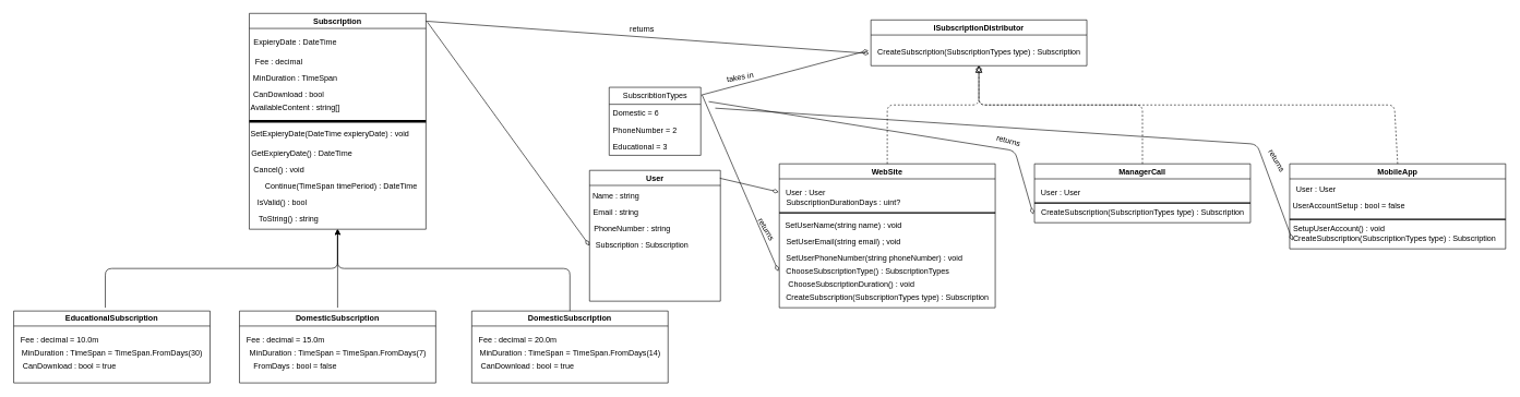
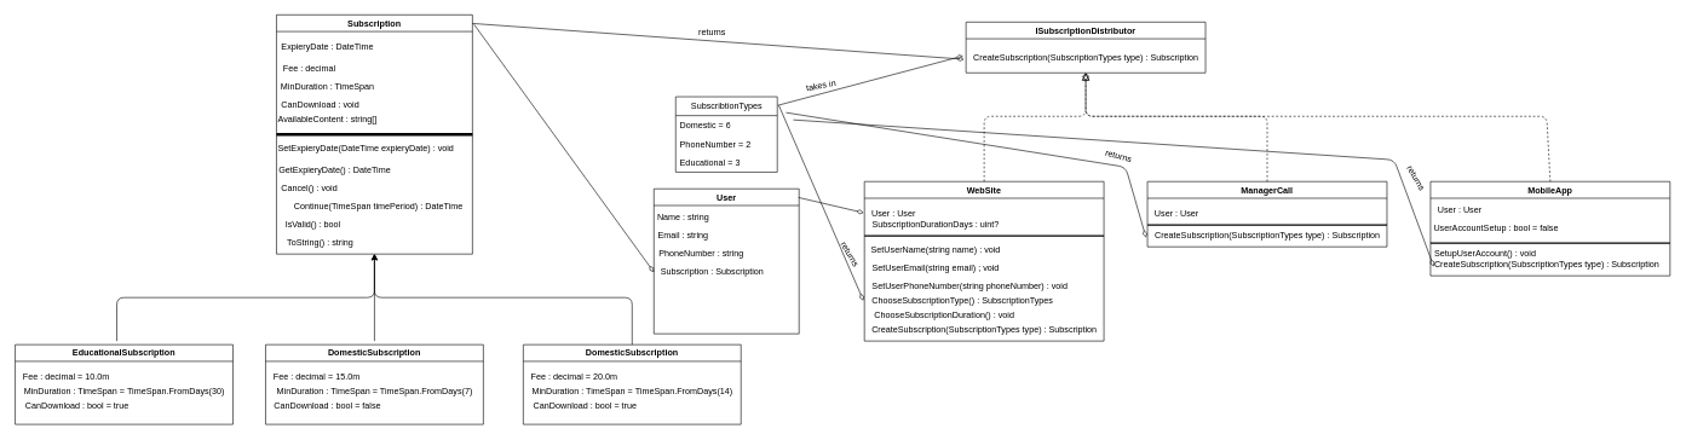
  <mxCell id="0" />
  <mxCell id="1" parent="0" />
  <mxCell id="2" value="Subscription" style="swimlane;whiteSpace=wrap;html=1;" vertex="1" parent="1"><mxGeometry x="380" y="20" width="270" height="330" as="geometry" /></mxCell>
  <mxCell id="3" value="Fee : decimal" style="text;html=1;align=center;verticalAlign=middle;resizable=0;points=[];autosize=1;strokeColor=none;fillColor=none;" vertex="1" parent="2"><mxGeometry x="-5" y="60" width="100" height="30" as="geometry" /></mxCell>
- <mxCell id="4" value="CanDownload : bool" style="text;html=1;align=center;verticalAlign=middle;resizable=0;points=[];autosize=1;strokeColor=none;fillColor=none;" vertex="1" parent="2"><mxGeometry x="-5" y="110" width="130" height="30" as="geometry" /></mxCell>
+ <mxCell id="4" value="CanDownload : void" style="text;html=1;align=center;verticalAlign=middle;resizable=0;points=[];autosize=1;strokeColor=none;fillColor=none;" vertex="1" parent="2"><mxGeometry x="-5" y="110" width="130" height="30" as="geometry" /></mxCell>
  <mxCell id="5" value="AvailableContent : string[]" style="text;html=1;align=center;verticalAlign=middle;resizable=0;points=[];autosize=1;strokeColor=none;fillColor=none;" vertex="1" parent="2"><mxGeometry x="-10" y="130" width="160" height="30" as="geometry" /></mxCell>
  <mxCell id="6" value="MinDuration : TimeSpan" style="text;html=1;align=center;verticalAlign=middle;resizable=0;points=[];autosize=1;strokeColor=none;fillColor=none;" vertex="1" parent="2"><mxGeometry x="-5" y="85" width="150" height="30" as="geometry" /></mxCell>
  <mxCell id="7" value="ExpieryDate : DateTime" style="text;html=1;align=center;verticalAlign=middle;resizable=0;points=[];autosize=1;strokeColor=none;fillColor=none;" vertex="1" parent="2"><mxGeometry x="-5" y="30" width="150" height="30" as="geometry" /></mxCell>
  <mxCell id="8" value="" style="line;strokeWidth=4;html=1;perimeter=backbonePerimeter;points=[];outlineConnect=0;" vertex="1" parent="2"><mxGeometry y="160" width="270" height="10" as="geometry" /></mxCell>
  <mxCell id="9" value="SetExpieryDate(DateTime expieryDate) : void" style="text;html=1;align=center;verticalAlign=middle;resizable=0;points=[];autosize=1;strokeColor=none;fillColor=none;" vertex="1" parent="2"><mxGeometry x="-12.5" y="170" width="270" height="30" as="geometry" /></mxCell>
  <mxCell id="10" value="GetExpieryDate() : DateTime" style="text;html=1;align=center;verticalAlign=middle;resizable=0;points=[];autosize=1;strokeColor=none;fillColor=none;" vertex="1" parent="2"><mxGeometry x="-10" y="200" width="180" height="30" as="geometry" /></mxCell>
  <mxCell id="11" value="Cancel() : void" style="text;html=1;align=center;verticalAlign=middle;resizable=0;points=[];autosize=1;strokeColor=none;fillColor=none;" vertex="1" parent="2"><mxGeometry x="-5" y="225" width="100" height="30" as="geometry" /></mxCell>
  <mxCell id="12" value="Continue(TimeSpan timePeriod) : DateTime" style="text;html=1;align=center;verticalAlign=middle;resizable=0;points=[];autosize=1;strokeColor=none;fillColor=none;" vertex="1" parent="2"><mxGeometry x="5" y="250" width="270" height="30" as="geometry" /></mxCell>
  <mxCell id="13" value="IsValid() : bool" style="text;html=1;align=center;verticalAlign=middle;resizable=0;points=[];autosize=1;strokeColor=none;fillColor=none;" vertex="1" parent="2"><mxGeometry y="275" width="100" height="30" as="geometry" /></mxCell>
  <mxCell id="14" value="ToString() : string" style="text;html=1;align=center;verticalAlign=middle;resizable=0;points=[];autosize=1;strokeColor=none;fillColor=none;" vertex="1" parent="2"><mxGeometry x="5" y="300" width="110" height="30" as="geometry" /></mxCell>
  <mxCell id="15" value="EducationalSubscription" style="swimlane;whiteSpace=wrap;html=1;" vertex="1" parent="1"><mxGeometry x="20" y="475" width="300" height="110" as="geometry" /></mxCell>
  <mxCell id="16" value="Fee : decimal = 10.0m" style="text;html=1;align=center;verticalAlign=middle;resizable=0;points=[];autosize=1;strokeColor=none;fillColor=none;" vertex="1" parent="15"><mxGeometry y="30" width="140" height="30" as="geometry" /></mxCell>
  <mxCell id="17" value="MinDuration : TimeSpan = TimeSpan.FromDays(30)" style="text;html=1;align=center;verticalAlign=middle;resizable=0;points=[];autosize=1;strokeColor=none;fillColor=none;" vertex="1" parent="15"><mxGeometry y="50" width="300" height="30" as="geometry" /></mxCell>
  <mxCell id="18" value="CanDownload : bool = true" style="text;html=1;align=center;verticalAlign=middle;resizable=0;points=[];autosize=1;strokeColor=none;fillColor=none;" vertex="1" parent="15"><mxGeometry y="70" width="170" height="30" as="geometry" /></mxCell>
  <mxCell id="19" value="DomesticSubscription" style="swimlane;whiteSpace=wrap;html=1;" vertex="1" parent="1"><mxGeometry x="365" y="475" width="300" height="110" as="geometry" /></mxCell>
  <mxCell id="20" value="Fee : decimal = 15.0m" style="text;html=1;align=center;verticalAlign=middle;resizable=0;points=[];autosize=1;strokeColor=none;fillColor=none;" vertex="1" parent="19"><mxGeometry y="30" width="140" height="30" as="geometry" /></mxCell>
  <mxCell id="21" value="MinDuration : TimeSpan = TimeSpan.FromDays(7)" style="text;html=1;align=center;verticalAlign=middle;resizable=0;points=[];autosize=1;strokeColor=none;fillColor=none;" vertex="1" parent="19"><mxGeometry x="5" y="50" width="290" height="30" as="geometry" /></mxCell>
- <mxCell id="22" value="FromDays : bool = false" style="text;html=1;align=center;verticalAlign=middle;resizable=0;points=[];autosize=1;strokeColor=none;fillColor=none;" vertex="1" parent="19"><mxGeometry y="70" width="170" height="30" as="geometry" /></mxCell>
+ <mxCell id="22" value="CanDownload : bool = false" style="text;html=1;align=center;verticalAlign=middle;resizable=0;points=[];autosize=1;strokeColor=none;fillColor=none;" vertex="1" parent="19"><mxGeometry y="70" width="170" height="30" as="geometry" /></mxCell>
  <mxCell id="23" value="DomesticSubscription" style="swimlane;whiteSpace=wrap;html=1;" vertex="1" parent="1"><mxGeometry x="720" y="475" width="300" height="110" as="geometry" /></mxCell>
  <mxCell id="24" value="Fee : decimal = 20.0m" style="text;html=1;align=center;verticalAlign=middle;resizable=0;points=[];autosize=1;strokeColor=none;fillColor=none;" vertex="1" parent="23"><mxGeometry y="30" width="140" height="30" as="geometry" /></mxCell>
  <mxCell id="25" value="MinDuration : TimeSpan = TimeSpan.FromDays(14)" style="text;html=1;align=center;verticalAlign=middle;resizable=0;points=[];autosize=1;strokeColor=none;fillColor=none;" vertex="1" parent="23"><mxGeometry y="50" width="300" height="30" as="geometry" /></mxCell>
  <mxCell id="26" value="CanDownload : bool = true" style="text;html=1;align=center;verticalAlign=middle;resizable=0;points=[];autosize=1;strokeColor=none;fillColor=none;" vertex="1" parent="23"><mxGeometry y="70" width="170" height="30" as="geometry" /></mxCell>
  <mxCell id="27" value="" style="endArrow=classic;html=1;entryX=0.5;entryY=1;entryDx=0;entryDy=0;" edge="1" parent="1" target="2"><mxGeometry width="50" height="50" relative="1" as="geometry"><mxPoint x="160" y="470" as="sourcePoint" /><mxPoint x="640" y="280" as="targetPoint" /><Array as="points"><mxPoint x="160" y="410" /><mxPoint x="515" y="410" /></Array></mxGeometry></mxCell>
  <mxCell id="28" value="" style="endArrow=classic;html=1;entryX=0.5;entryY=1;entryDx=0;entryDy=0;" edge="1" parent="1" target="2"><mxGeometry width="50" height="50" relative="1" as="geometry"><mxPoint x="515" y="470" as="sourcePoint" /><mxPoint x="640" y="280" as="targetPoint" /></mxGeometry></mxCell>
  <mxCell id="29" value="" style="endArrow=classic;html=1;exitX=0.5;exitY=0;exitDx=0;exitDy=0;entryX=0.5;entryY=1;entryDx=0;entryDy=0;" edge="1" parent="1" source="23" target="2"><mxGeometry width="50" height="50" relative="1" as="geometry"><mxPoint x="590" y="330" as="sourcePoint" /><mxPoint x="640" y="280" as="targetPoint" /><Array as="points"><mxPoint x="870" y="410" /><mxPoint x="515" y="410" /></Array></mxGeometry></mxCell>
  <mxCell id="30" value="SubscribtionTypes" style="swimlane;fontStyle=0;childLayout=stackLayout;horizontal=1;startSize=26;fillColor=none;horizontalStack=0;resizeParent=1;resizeParentMax=0;resizeLast=0;collapsible=1;marginBottom=0;html=1;" vertex="1" parent="1"><mxGeometry x="930" y="133" width="140" height="104" as="geometry" /></mxCell>
  <mxCell id="31" value="Domestic = 6" style="text;strokeColor=none;fillColor=none;align=left;verticalAlign=top;spacingLeft=4;spacingRight=4;overflow=hidden;rotatable=0;points=[[0,0.5],[1,0.5]];portConstraint=eastwest;whiteSpace=wrap;html=1;" vertex="1" parent="30"><mxGeometry y="26" width="140" height="26" as="geometry" /></mxCell>
  <mxCell id="32" value="PhoneNumber = 2" style="text;strokeColor=none;fillColor=none;align=left;verticalAlign=top;spacingLeft=4;spacingRight=4;overflow=hidden;rotatable=0;points=[[0,0.5],[1,0.5]];portConstraint=eastwest;whiteSpace=wrap;html=1;" vertex="1" parent="30"><mxGeometry y="52" width="140" height="26" as="geometry" /></mxCell>
  <mxCell id="33" value="Educational = 3" style="text;strokeColor=none;fillColor=none;align=left;verticalAlign=top;spacingLeft=4;spacingRight=4;overflow=hidden;rotatable=0;points=[[0,0.5],[1,0.5]];portConstraint=eastwest;whiteSpace=wrap;html=1;" vertex="1" parent="30"><mxGeometry y="78" width="140" height="26" as="geometry" /></mxCell>
  <mxCell id="34" value="WebSite" style="swimlane;" vertex="1" parent="1"><mxGeometry x="1190" y="250" width="330" height="220" as="geometry" /></mxCell>
  <mxCell id="35" value="CreateSubscription(SubscriptionTypes type) : Subscription" style="text;html=1;align=center;verticalAlign=middle;resizable=0;points=[];autosize=1;strokeColor=none;fillColor=none;" vertex="1" parent="34"><mxGeometry y="190" width="330" height="30" as="geometry" /></mxCell>
  <mxCell id="36" value="User : User" style="text;html=1;align=center;verticalAlign=middle;resizable=0;points=[];autosize=1;strokeColor=none;fillColor=none;" vertex="1" parent="34"><mxGeometry y="30" width="80" height="30" as="geometry" /></mxCell>
  <mxCell id="37" value="" style="line;strokeWidth=2;html=1;" vertex="1" parent="34"><mxGeometry y="70" width="330" height="10" as="geometry" /></mxCell>
  <mxCell id="38" value="SubscriptionDurationDays : uint?" style="text;html=1;align=center;verticalAlign=middle;resizable=0;points=[];autosize=1;strokeColor=none;fillColor=none;" vertex="1" parent="34"><mxGeometry x="-2" y="44" width="200" height="30" as="geometry" /></mxCell>
  <mxCell id="39" value="SetUserName(string name) : void" style="text;html=1;align=center;verticalAlign=middle;resizable=0;points=[];autosize=1;strokeColor=none;fillColor=none;" vertex="1" parent="34"><mxGeometry x="-2" y="80" width="200" height="30" as="geometry" /></mxCell>
  <mxCell id="40" value="SetUserEmail(string email) ; void" style="text;html=1;align=center;verticalAlign=middle;resizable=0;points=[];autosize=1;strokeColor=none;fillColor=none;" vertex="1" parent="34"><mxGeometry x="-2" y="105" width="200" height="30" as="geometry" /></mxCell>
  <mxCell id="41" value="SetUserPhoneNumber(string phoneNumber) : void" style="text;html=1;align=center;verticalAlign=middle;resizable=0;points=[];autosize=1;strokeColor=none;fillColor=none;" vertex="1" parent="34"><mxGeometry y="130" width="290" height="30" as="geometry" /></mxCell>
  <mxCell id="42" value="ChooseSubscriptionType() : SubscriptionTypes" style="text;html=1;align=center;verticalAlign=middle;resizable=0;points=[];autosize=1;strokeColor=none;fillColor=none;" vertex="1" parent="34"><mxGeometry y="150" width="270" height="30" as="geometry" /></mxCell>
  <mxCell id="43" value="ChooseSubscriptionDuration() : void" style="text;html=1;align=center;verticalAlign=middle;resizable=0;points=[];autosize=1;strokeColor=none;fillColor=none;" vertex="1" parent="34"><mxGeometry y="170" width="220" height="30" as="geometry" /></mxCell>
  <mxCell id="44" value="ISubscriptionDistributor" style="swimlane;startSize=23;" vertex="1" parent="1"><mxGeometry x="1330" y="30" width="330" height="70" as="geometry" /></mxCell>
  <mxCell id="45" value="CreateSubscription(SubscriptionTypes type) : Subscription" style="text;html=1;align=center;verticalAlign=middle;resizable=0;points=[];autosize=1;strokeColor=none;fillColor=none;" vertex="1" parent="44"><mxGeometry y="35" width="330" height="30" as="geometry" /></mxCell>
  <mxCell id="46" value="takes in" style="text;html=1;align=center;verticalAlign=middle;resizable=0;points=[];autosize=1;strokeColor=none;fillColor=none;rotation=-10;" vertex="1" parent="1"><mxGeometry x="1100" y="103" width="60" height="30" as="geometry" /></mxCell>
  <mxCell id="47" value="returns" style="text;html=1;align=center;verticalAlign=middle;resizable=0;points=[];autosize=1;strokeColor=none;fillColor=none;" vertex="1" parent="1"><mxGeometry x="950" y="30" width="60" height="30" as="geometry" /></mxCell>
  <mxCell id="48" value="User" style="swimlane;whiteSpace=wrap;html=1;" vertex="1" parent="1"><mxGeometry x="900" y="260" width="200" height="200" as="geometry" /></mxCell>
  <mxCell id="49" value="PhoneNumber : string" style="text;html=1;align=center;verticalAlign=middle;resizable=0;points=[];autosize=1;strokeColor=none;fillColor=none;" vertex="1" parent="48"><mxGeometry x="-5" y="75" width="140" height="30" as="geometry" /></mxCell>
  <mxCell id="50" value="Subscription : Subscription" style="text;html=1;align=center;verticalAlign=middle;resizable=0;points=[];autosize=1;strokeColor=none;fillColor=none;" vertex="1" parent="48"><mxGeometry x="-5" y="100" width="170" height="30" as="geometry" /></mxCell>
  <mxCell id="51" value="Name : string" style="text;html=1;align=center;verticalAlign=middle;resizable=0;points=[];autosize=1;strokeColor=none;fillColor=none;" vertex="1" parent="1"><mxGeometry x="895" y="285" width="90" height="30" as="geometry" /></mxCell>
  <mxCell id="52" value="Email : string" style="text;html=1;align=center;verticalAlign=middle;resizable=0;points=[];autosize=1;strokeColor=none;fillColor=none;" vertex="1" parent="1"><mxGeometry x="895" y="310" width="90" height="30" as="geometry" /></mxCell>
  <mxCell id="53" value="" style="endArrow=none;startArrow=diamondThin;endFill=0;startFill=0;html=1;verticalAlign=bottom;labelBackgroundColor=none;strokeWidth=1;startSize=8;endSize=8;entryX=1.008;entryY=0.04;entryDx=0;entryDy=0;entryPerimeter=0;" edge="1" parent="1" target="2"><mxGeometry width="160" relative="1" as="geometry"><mxPoint x="900" y="375" as="sourcePoint" /><mxPoint x="1130" y="420" as="targetPoint" /></mxGeometry></mxCell>
  <mxCell id="54" value="" style="endArrow=none;startArrow=diamondThin;endFill=0;startFill=0;html=1;verticalAlign=bottom;labelBackgroundColor=none;strokeWidth=1;startSize=8;endSize=8;exitX=-0.012;exitY=0.388;exitDx=0;exitDy=0;exitPerimeter=0;entryX=1.006;entryY=0.114;entryDx=0;entryDy=0;entryPerimeter=0;" edge="1" parent="1" source="45" target="30"><mxGeometry width="160" relative="1" as="geometry"><mxPoint x="970" y="390" as="sourcePoint" /><mxPoint x="1130" y="390" as="targetPoint" /></mxGeometry></mxCell>
  <mxCell id="55" value="" style="endArrow=none;startArrow=diamondThin;endFill=0;startFill=0;html=1;verticalAlign=bottom;labelBackgroundColor=none;strokeWidth=1;startSize=8;endSize=8;exitX=-0.008;exitY=0.545;exitDx=0;exitDy=0;exitPerimeter=0;entryX=0.999;entryY=0.036;entryDx=0;entryDy=0;entryPerimeter=0;" edge="1" parent="1" source="45" target="2"><mxGeometry width="160" relative="1" as="geometry"><mxPoint x="1336.04" y="86.64" as="sourcePoint" /><mxPoint x="1080.84" y="154.856" as="targetPoint" /></mxGeometry></mxCell>
  <mxCell id="56" value="" style="endArrow=none;startArrow=diamondThin;endFill=0;startFill=0;html=1;verticalAlign=bottom;labelBackgroundColor=none;strokeWidth=1;startSize=8;endSize=8;exitX=-0.011;exitY=0.437;exitDx=0;exitDy=0;exitPerimeter=0;entryX=0.996;entryY=0.06;entryDx=0;entryDy=0;entryPerimeter=0;" edge="1" parent="1" source="36" target="48"><mxGeometry width="160" relative="1" as="geometry"><mxPoint x="1346.04" y="96.64" as="sourcePoint" /><mxPoint x="1090.84" y="164.856" as="targetPoint" /></mxGeometry></mxCell>
  <mxCell id="57" value="" style="endArrow=none;startArrow=diamondThin;endFill=0;startFill=0;html=1;verticalAlign=bottom;labelBackgroundColor=none;strokeWidth=1;startSize=8;endSize=8;exitX=-0.005;exitY=0.476;exitDx=0;exitDy=0;exitPerimeter=0;entryX=1.015;entryY=0.114;entryDx=0;entryDy=0;entryPerimeter=0;" edge="1" parent="1" source="42" target="30"><mxGeometry width="160" relative="1" as="geometry"><mxPoint x="1199.12" y="303.11" as="sourcePoint" /><mxPoint x="1109.2" y="282" as="targetPoint" /></mxGeometry></mxCell>
  <mxCell id="58" value="returns" style="text;html=1;align=center;verticalAlign=middle;resizable=0;points=[];autosize=1;strokeColor=none;fillColor=none;rotation=60;" vertex="1" parent="1"><mxGeometry x="1140" y="335" width="60" height="30" as="geometry" /></mxCell>
  <mxCell id="59" value="ManagerCall" style="swimlane;whiteSpace=wrap;html=1;" vertex="1" parent="1"><mxGeometry x="1580" y="250" width="330" height="90" as="geometry" /></mxCell>
  <mxCell id="60" value="User : User" style="text;html=1;align=center;verticalAlign=middle;resizable=0;points=[];autosize=1;strokeColor=none;fillColor=none;" vertex="1" parent="59"><mxGeometry y="30" width="80" height="30" as="geometry" /></mxCell>
  <mxCell id="61" value="CreateSubscription(SubscriptionTypes type) : Subscription" style="text;html=1;align=center;verticalAlign=middle;resizable=0;points=[];autosize=1;strokeColor=none;fillColor=none;" vertex="1" parent="59"><mxGeometry y="60" width="330" height="30" as="geometry" /></mxCell>
  <mxCell id="62" value="" style="line;strokeWidth=2;html=1;" vertex="1" parent="1"><mxGeometry x="1580" y="305" width="330" height="10" as="geometry" /></mxCell>
  <mxCell id="63" value="" style="endArrow=none;startArrow=diamondThin;endFill=0;startFill=0;html=1;verticalAlign=bottom;labelBackgroundColor=none;strokeWidth=1;startSize=8;endSize=8;entryX=1.015;entryY=0.114;entryDx=0;entryDy=0;entryPerimeter=0;exitX=-0.006;exitY=0.575;exitDx=0;exitDy=0;exitPerimeter=0;" edge="1" parent="1" source="61"><mxGeometry width="160" relative="1" as="geometry"><mxPoint x="1570" y="320" as="sourcePoint" /><mxPoint x="1082.1" y="154.856" as="targetPoint" /><Array as="points"><mxPoint x="1550" y="230" /></Array></mxGeometry></mxCell>
  <mxCell id="64" value="returns" style="text;html=1;align=center;verticalAlign=middle;resizable=0;points=[];autosize=1;strokeColor=none;fillColor=none;rotation=15;" vertex="1" parent="1"><mxGeometry x="1510" y="200" width="60" height="30" as="geometry" /></mxCell>
  <mxCell id="65" value="MobileApp" style="swimlane;whiteSpace=wrap;html=1;" vertex="1" parent="1"><mxGeometry x="1970" y="250" width="330" height="130" as="geometry" /></mxCell>
  <mxCell id="66" value="User : User" style="text;html=1;align=center;verticalAlign=middle;resizable=0;points=[];autosize=1;strokeColor=none;fillColor=none;" vertex="1" parent="65"><mxGeometry y="25" width="80" height="30" as="geometry" /></mxCell>
  <mxCell id="67" value="CreateSubscription(SubscriptionTypes type) : Subscription" style="text;html=1;align=center;verticalAlign=middle;resizable=0;points=[];autosize=1;strokeColor=none;fillColor=none;" vertex="1" parent="65"><mxGeometry x="-5" y="100" width="330" height="30" as="geometry" /></mxCell>
  <mxCell id="68" value="" style="line;strokeWidth=2;html=1;" vertex="1" parent="65"><mxGeometry y="80" width="330" height="10" as="geometry" /></mxCell>
  <mxCell id="69" value="UserAccountSetup : bool = false" style="text;html=1;align=center;verticalAlign=middle;resizable=0;points=[];autosize=1;strokeColor=none;fillColor=none;" vertex="1" parent="65"><mxGeometry x="-10" y="50" width="200" height="30" as="geometry" /></mxCell>
  <mxCell id="70" value="SetupUserAccount() : void" style="text;html=1;align=center;verticalAlign=middle;resizable=0;points=[];autosize=1;strokeColor=none;fillColor=none;" vertex="1" parent="65"><mxGeometry x="-5" y="85" width="160" height="30" as="geometry" /></mxCell>
  <mxCell id="71" value="" style="endArrow=none;startArrow=diamondThin;endFill=0;startFill=0;html=1;verticalAlign=bottom;labelBackgroundColor=none;strokeWidth=1;startSize=8;endSize=8;entryX=1.015;entryY=0.114;entryDx=0;entryDy=0;entryPerimeter=0;exitX=0.059;exitY=1.075;exitDx=0;exitDy=0;exitPerimeter=0;" edge="1" parent="1" source="70"><mxGeometry width="160" relative="1" as="geometry"><mxPoint x="1588.02" y="337.25" as="sourcePoint" /><mxPoint x="1092.1" y="164.856" as="targetPoint" /><Array as="points"><mxPoint x="1920" y="220" /></Array></mxGeometry></mxCell>
  <mxCell id="72" value="returns" style="text;html=1;align=center;verticalAlign=middle;resizable=0;points=[];autosize=1;strokeColor=none;fillColor=none;rotation=60;" vertex="1" parent="1"><mxGeometry x="1920" y="230" width="60" height="30" as="geometry" /></mxCell>
  <mxCell id="73" value="" style="endArrow=diamond;startArrow=none;endFill=0;startFill=0;endSize=8;html=1;verticalAlign=bottom;dashed=1;labelBackgroundColor=none;exitX=0.5;exitY=0;exitDx=0;exitDy=0;entryX=0.5;entryY=1;entryDx=0;entryDy=0;" edge="1" parent="1" source="34" target="44"><mxGeometry width="160" relative="1" as="geometry"><mxPoint x="1660" y="390" as="sourcePoint" /><mxPoint x="1820" y="390" as="targetPoint" /><Array as="points"><mxPoint x="1355" y="160" /><mxPoint x="1495" y="160" /></Array></mxGeometry></mxCell>
  <mxCell id="74" value="" style="endArrow=block;startArrow=none;endFill=0;startFill=0;endSize=8;html=1;verticalAlign=bottom;dashed=1;labelBackgroundColor=none;exitX=0.5;exitY=0;exitDx=0;exitDy=0;entryX=0.5;entryY=1;entryDx=0;entryDy=0;" edge="1" parent="1" source="59"><mxGeometry width="160" relative="1" as="geometry"><mxPoint x="1355" y="250" as="sourcePoint" /><mxPoint x="1495" y="100" as="targetPoint" /><Array as="points"><mxPoint x="1745" y="160" /><mxPoint x="1495" y="160" /></Array></mxGeometry></mxCell>
  <mxCell id="75" value="" style="endArrow=block;startArrow=none;endFill=0;startFill=0;endSize=8;html=1;verticalAlign=bottom;dashed=1;labelBackgroundColor=none;exitX=0.5;exitY=0;exitDx=0;exitDy=0;entryX=0.5;entryY=1;entryDx=0;entryDy=0;" edge="1" parent="1" source="65"><mxGeometry width="160" relative="1" as="geometry"><mxPoint x="1745" y="250" as="sourcePoint" /><mxPoint x="1495" y="100" as="targetPoint" /><Array as="points"><mxPoint x="2130" y="160" /><mxPoint x="1495" y="160" /></Array></mxGeometry></mxCell>
